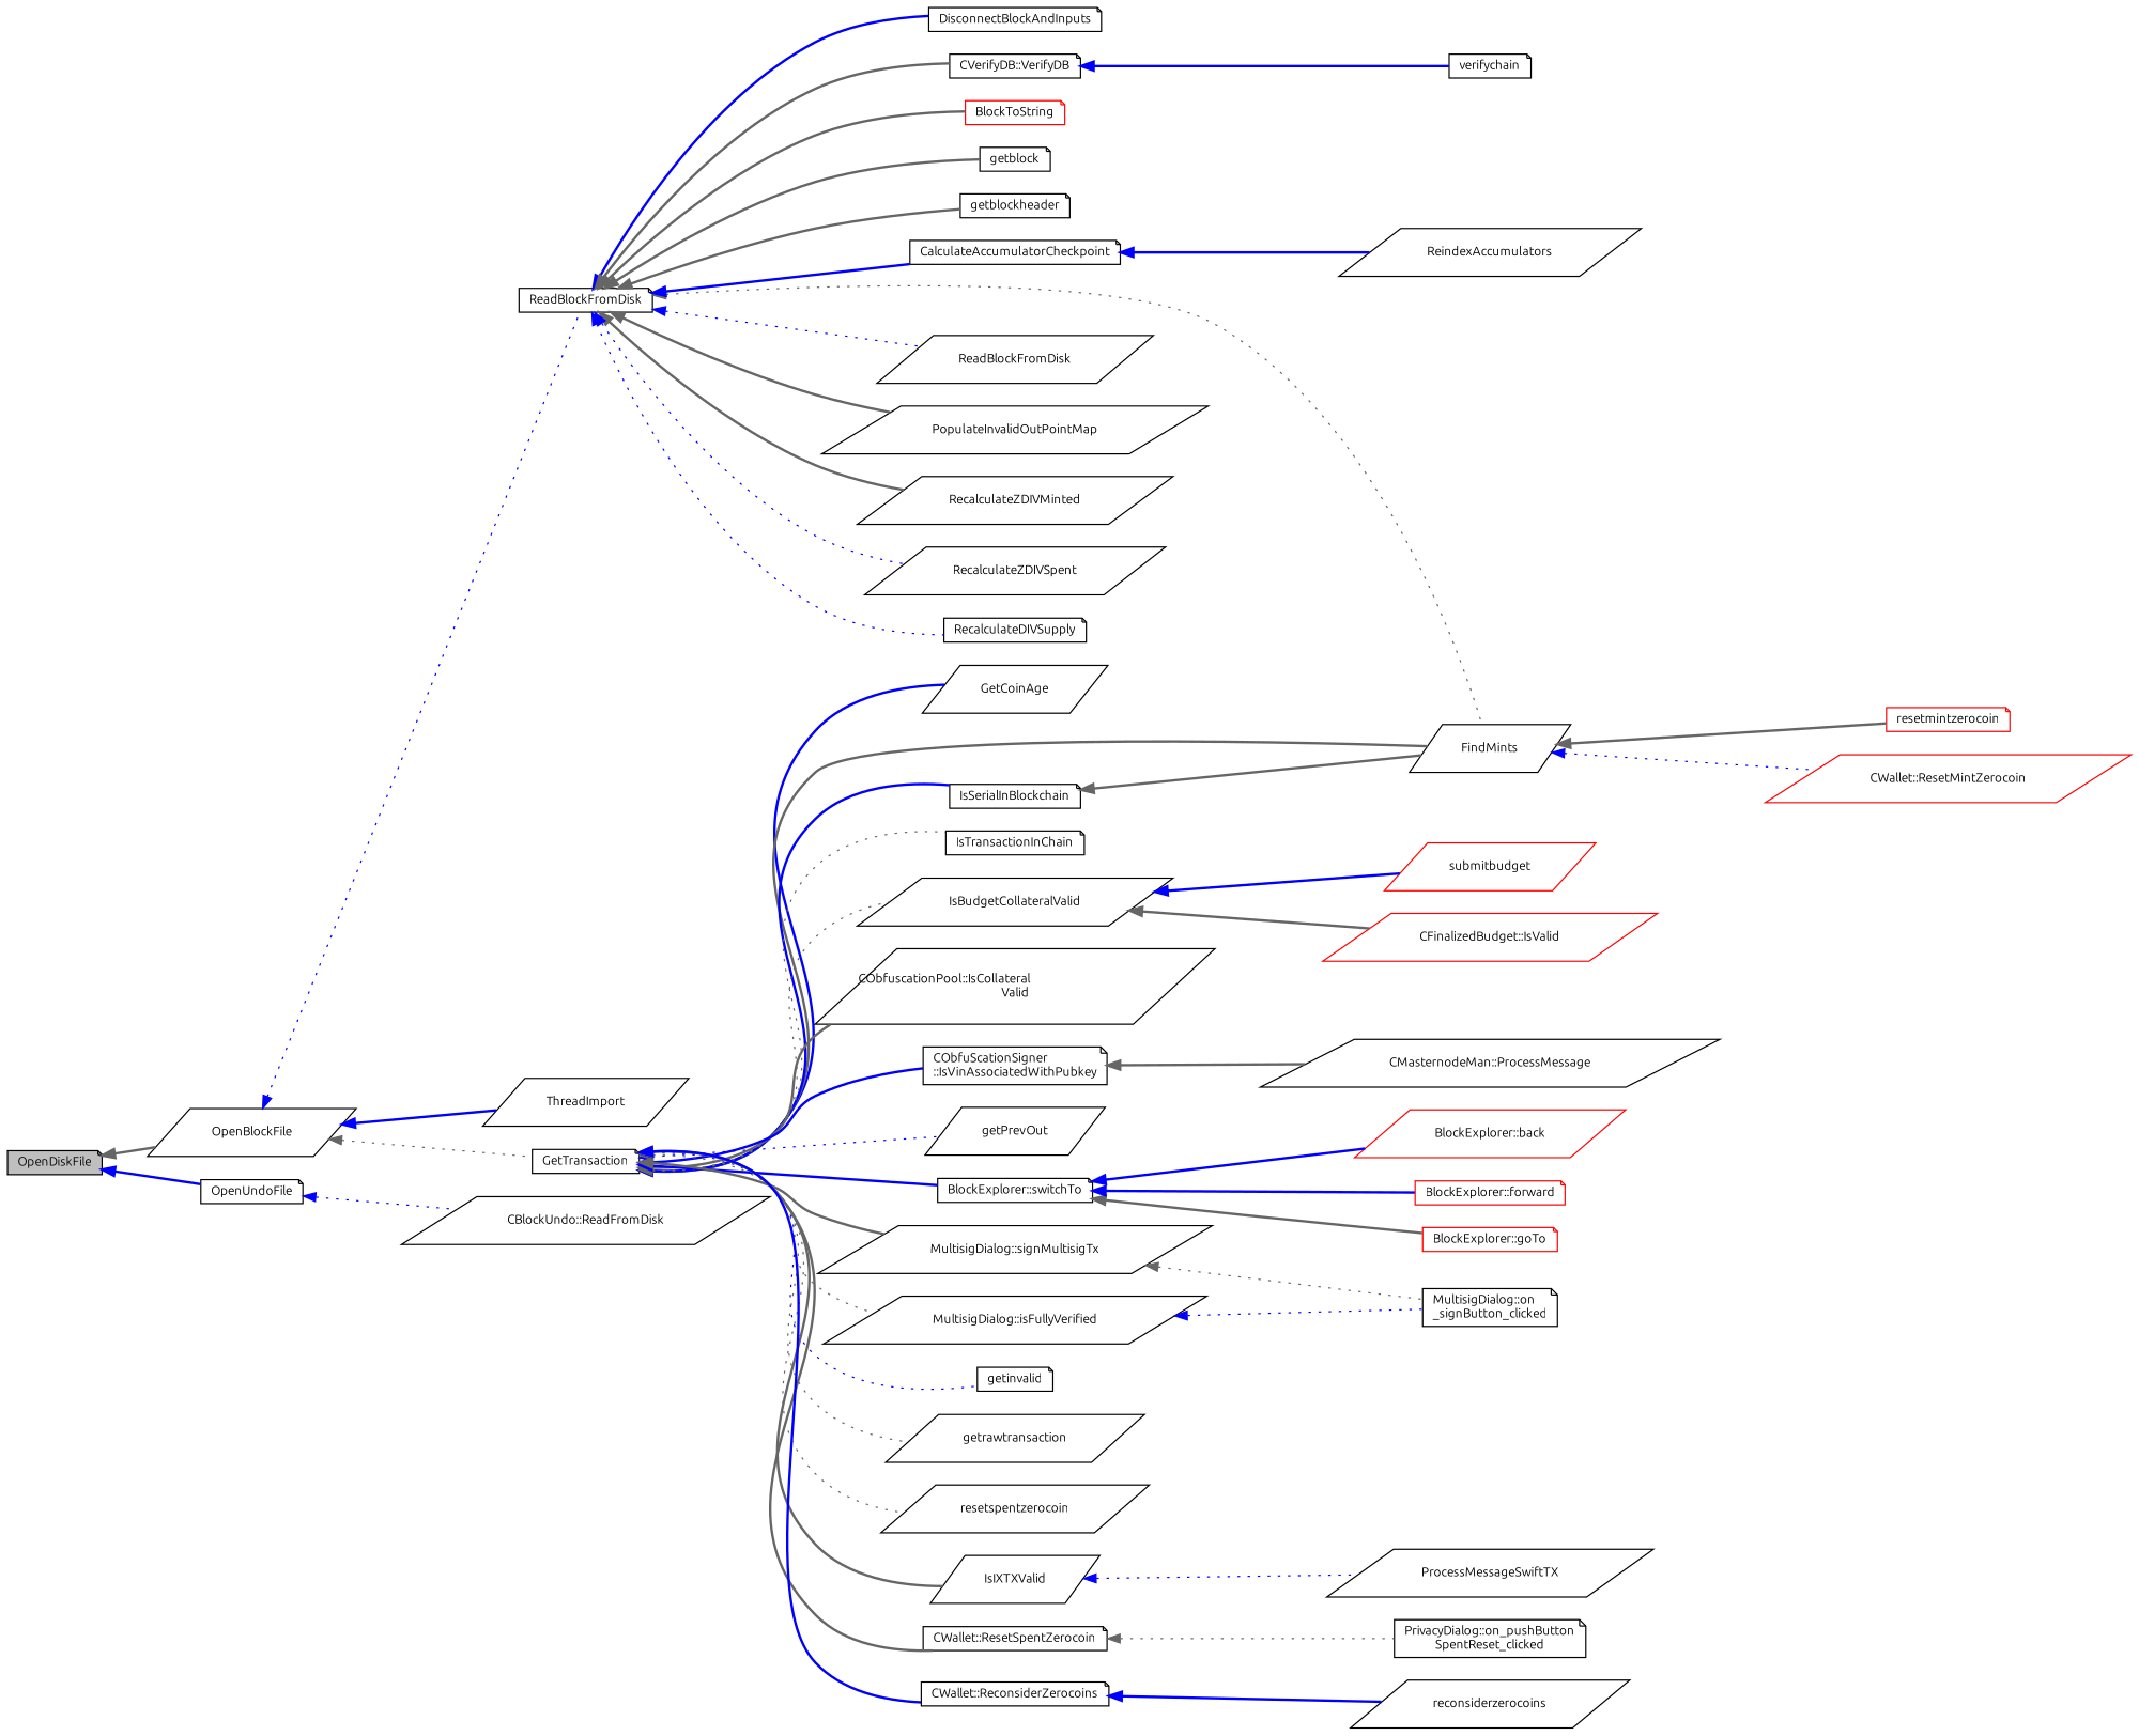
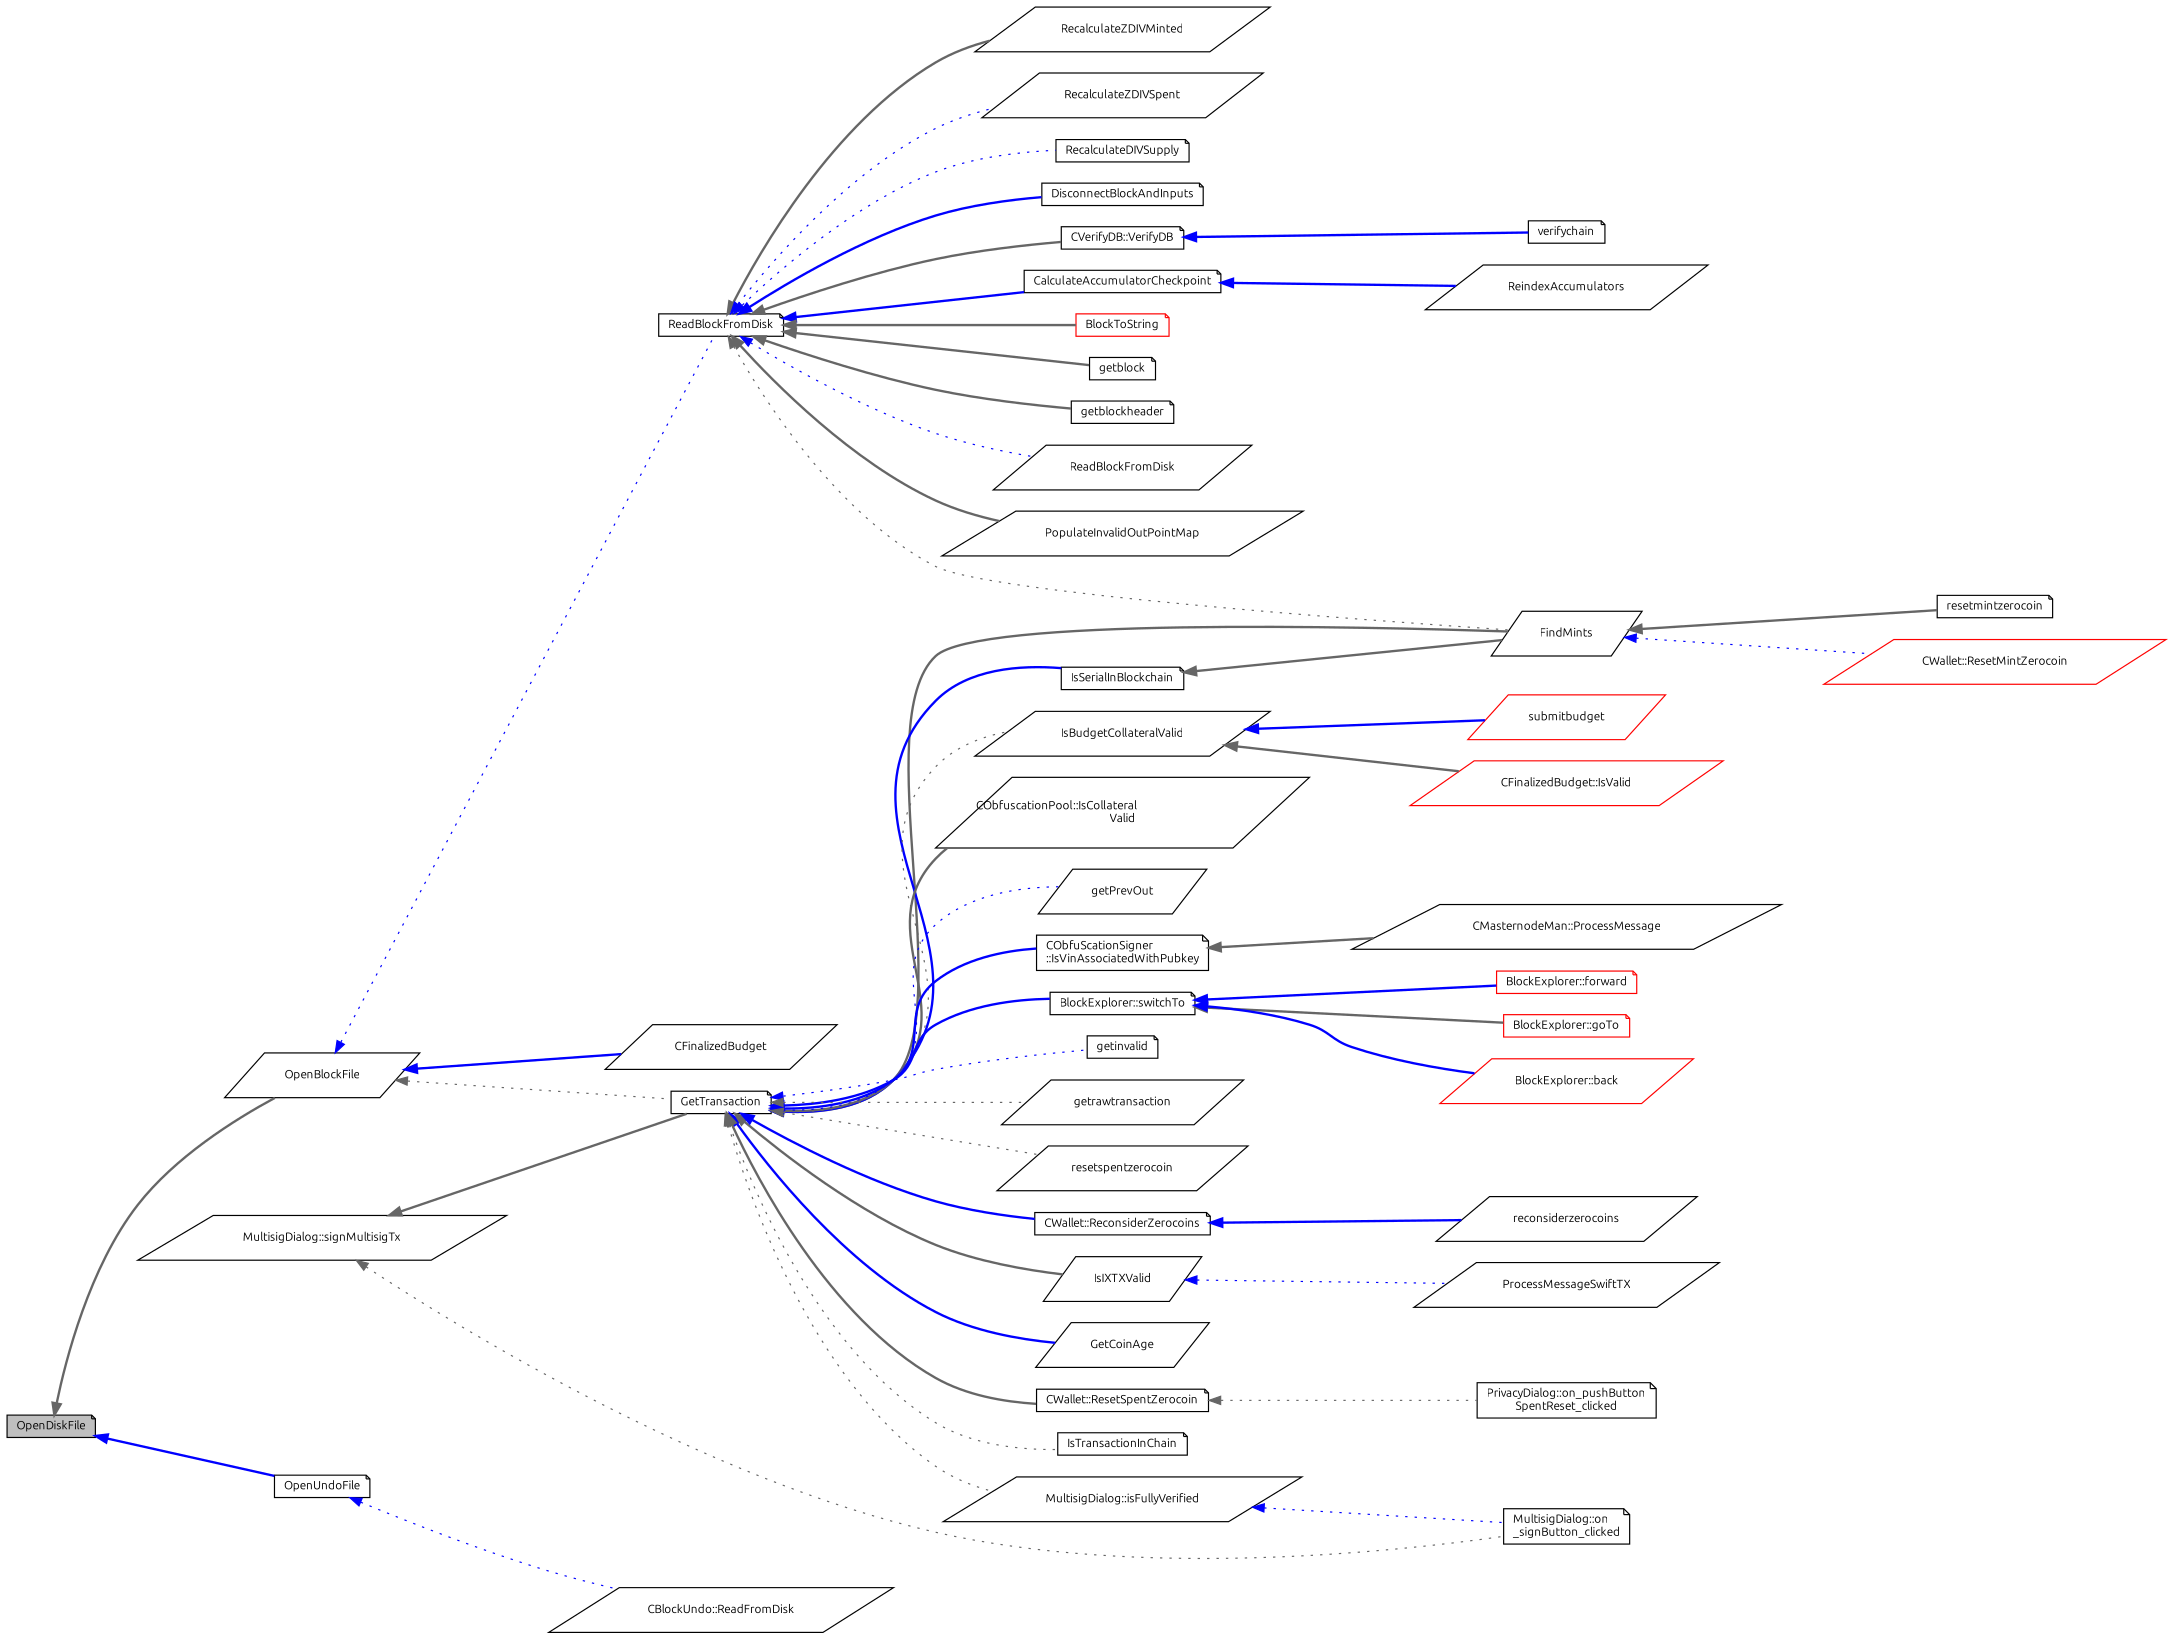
  digraph {
    fontname=Ubuntu
    rankdir=LR
    node [color=black fillcolor=white fontname=Ubuntu fontsize=10 shape=parallelogram style=filled]
    edge [color=gray40 dir=back fontname=Ubuntu fontsize=10 labelfontname=Helvetica labelfontsize=10 style=bold]
    n1 [fillcolor=grey75 fontcolor=black height=0.2 label=OpenDiskFile shape=note width=0.4]
    n2 [height=0.2 label=OpenBlockFile width=0.4]
    n3 [height=0.2 label=OpenUndoFile shape=note width=0.4]
-   n4 [height=0.2 label=ThreadImport width=0.4]
+   n4 [height=0.2 label=CFinalizedBudget width=0.4]
    n5 [height=0.2 label=GetTransaction shape=note width=0.4]
    n6 [height=0.2 label=ReadBlockFromDisk shape=note width=0.4]
    n7 [height=0.2 label="CBlockUndo::ReadFromDisk" width=0.4]
    n8 [height=0.2 label=GetCoinAge width=0.4]
    n9 [height=0.2 label=FindMints width=0.4]
    n10 [height=0.2 label=IsSerialInBlockchain shape=note width=0.4]
    n11 [height=0.2 label=IsTransactionInChain shape=note width=0.4]
    n12 [height=0.2 label=IsBudgetCollateralValid width=0.4]
    n13 [height=0.2 label="CObfuscationPool::IsCollateral\lValid" width=0.4]
    n14 [height=0.2 label="CObfuScationSigner\l::IsVinAssociatedWithPubkey" shape=note width=0.4]
    n15 [height=0.2 label=getPrevOut width=0.4]
    n16 [height=0.2 label="BlockExplorer::switchTo" shape=note width=0.4]
    n17 [height=0.2 label="MultisigDialog::signMultisigTx" width=0.4]
    n18 [height=0.2 label="MultisigDialog::isFullyVerified" width=0.4]
    n19 [height=0.2 label=getinvalid shape=note width=0.4]
    n20 [height=0.2 label=getrawtransaction width=0.4]
    n21 [height=0.2 label=resetspentzerocoin width=0.4]
    n22 [height=0.2 label=IsIXTXValid width=0.4]
    n23 [height=0.2 label="CWallet::ResetSpentZerocoin" shape=note width=0.4]
    n24 [height=0.2 label="CWallet::ReconsiderZerocoins" shape=note width=0.4]
    n25 [height=0.2 label=CalculateAccumulatorCheckpoint shape=note width=0.4]
    n26 [height=0.2 label=ReadBlockFromDisk width=0.4]
    n27 [height=0.2 label=PopulateInvalidOutPointMap width=0.4]
    n28 [height=0.2 label=RecalculateZDIVMinted width=0.4]
    n29 [height=0.2 label=RecalculateZDIVSpent width=0.4]
    n30 [height=0.2 label=RecalculateDIVSupply shape=note width=0.4]
    n31 [height=0.2 label=DisconnectBlockAndInputs shape=note width=0.4]
    n32 [height=0.2 label="CVerifyDB::VerifyDB" shape=note width=0.4]
    n33 [color=red height=0.2 label=BlockToString shape=note width=0.4]
    n34 [height=0.2 label=getblock shape=note width=0.4]
    n35 [height=0.2 label=getblockheader shape=note width=0.4]
-   n36 [color=red height=0.2 label=resetmintzerocoin shape=note width=0.4]
+   n36 [height=0.2 label=resetmintzerocoin shape=note width=0.4]
    n37 [color=red height=0.2 label="CWallet::ResetMintZerocoin" width=0.4]
    n38 [color=red height=0.2 label="CFinalizedBudget::IsValid" width=0.4]
    n39 [color=red height=0.2 label=submitbudget width=0.4]
    n40 [height=0.2 label="CMasternodeMan::ProcessMessage" width=0.4]
    n41 [color=red height=0.2 label="BlockExplorer::goTo" shape=note width=0.4]
    n42 [color=red height=0.2 label="BlockExplorer::back" width=0.4]
    n43 [color=red height=0.2 label="BlockExplorer::forward" shape=note width=0.4]
    n44 [height=0.2 label="MultisigDialog::on\l_signButton_clicked" shape=note width=0.4]
    n45 [height=0.2 label=ProcessMessageSwiftTX width=0.4]
    n46 [height=0.2 label="PrivacyDialog::on_pushButton\lSpentReset_clicked" shape=note width=0.4]
    n47 [height=0.2 label=reconsiderzerocoins width=0.4]
    n48 [height=0.2 label=ReindexAccumulators width=0.4]
    n49 [height=0.2 label=verifychain shape=note width=0.4]
    n1 -> n2
    n1 -> n3 [color=blue]
    n2 -> n4 [color=blue]
    n2 -> n5 [style=dotted]
    n2 -> n6 [color=blue style=dotted]
    n3 -> n7 [color=blue style=dotted]
    n5 -> n8 [color=blue]
    n5 -> n9
    n5 -> n10 [color=blue]
    n5 -> n11 [style=dotted]
    n5 -> n12 [style=dotted]
    n5 -> n13
    n5 -> n14 [color=blue]
    n5 -> n15 [color=blue style=dotted]
    n5 -> n16 [color=blue]
-   n5 -> n17
+   n17 -> n5
    n5 -> n18 [style=dotted]
    n5 -> n19 [color=blue style=dotted]
    n5 -> n20 [style=dotted]
    n5 -> n21 [style=dotted]
    n5 -> n22
    n5 -> n23
    n5 -> n24 [color=blue]
    n6 -> n9 [style=dotted]
    n6 -> n25 [color=blue]
    n6 -> n26 [color=blue style=dotted]
    n6 -> n27
    n6 -> n28
    n6 -> n29 [color=blue style=dotted]
    n6 -> n30 [color=blue style=dotted]
    n6 -> n31 [color=blue]
    n6 -> n32
    n6 -> n33
    n6 -> n34
    n6 -> n35
    n9 -> n36
    n9 -> n37 [color=blue style=dotted]
    n10 -> n9
    n12 -> n38
    n12 -> n39 [color=blue]
    n14 -> n40
    n16 -> n41
    n16 -> n42 [color=blue]
    n16 -> n43 [color=blue]
    n17 -> n44 [style=dotted]
    n18 -> n44 [color=blue style=dotted]
    n22 -> n45 [color=blue style=dotted]
    n23 -> n46 [style=dotted]
    n24 -> n47 [color=blue]
    n25 -> n48 [color=blue]
    n32 -> n49 [color=blue]
  }
